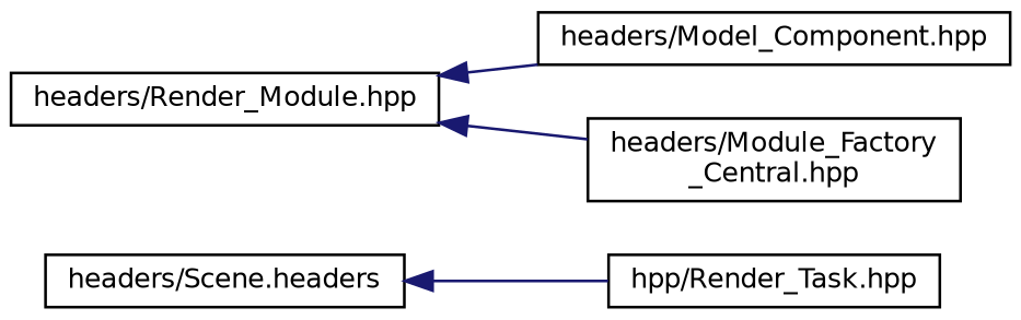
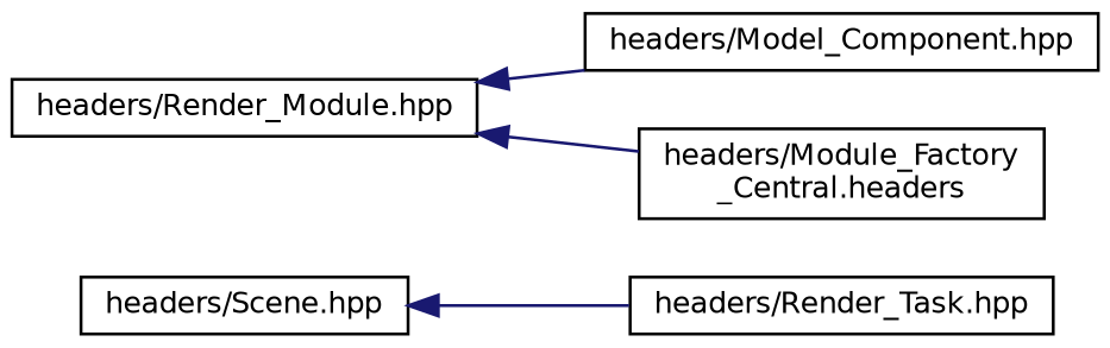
  digraph {
    rankdir=LR
    node [color=black fillcolor=white fontname=Helvetica fontsize=10 shape=record style=filled]
    edge [color=midnightblue dir=back fontname=Helvetica fontsize=10 labelfontname=Helvetica labelfontsize=10 style=solid]
-   n1 [height=0.2 label="headers/Scene.headers" width=0.4]
-   n2 [height=0.2 label="hpp/Render_Task.hpp" width=0.4]
+   n1 [height=0.2 label="headers/Scene.hpp" width=0.4]
+   n2 [height=0.2 label="headers/Render_Task.hpp" width=0.4]
    n3 [height=0.2 label="headers/Render_Module.hpp" width=0.4]
    n4 [height=0.2 label="headers/Model_Component.hpp" width=0.4]
-   n5 [height=0.2 label="headers/Module_Factory\l_Central.hpp" width=0.4]
+   n5 [height=0.2 label="headers/Module_Factory\l_Central.headers" width=0.4]
    n1 -> n2
    n3 -> n4
    n3 -> n5
  }
